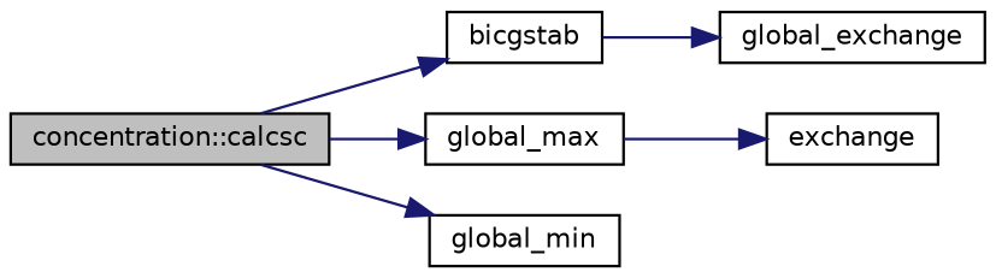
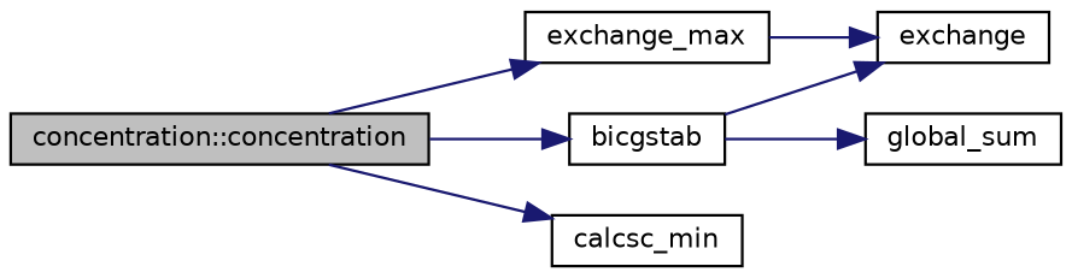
  digraph {
    rankdir=LR
    node [color=black fillcolor=white fontname=Helvetica fontsize=10 shape=record style=filled]
    edge [color=midnightblue fontname=Helvetica fontsize=10 labelfontname=Helvetica labelfontsize=10 style=solid]
-   n1 [fillcolor=grey75 fontcolor=black height=0.2 label="concentration::calcsc" width=0.4]
+   n1 [fillcolor=grey75 fontcolor=black height=0.2 label="concentration::concentration" width=0.4]
    n2 [height=0.2 label=bicgstab width=0.4]
-   n3 [height=0.2 label=global_max width=0.4]
-   n4 [height=0.2 label=global_min width=0.4]
+   n3 [height=0.2 label=exchange_max width=0.4]
+   n4 [height=0.2 label=calcsc_min width=0.4]
    n5 [height=0.2 label=exchange width=0.4]
-   n6 [height=0.2 label=global_exchange width=0.4]
+   n6 [height=0.2 label=global_sum width=0.4]
    n1 -> n2
    n1 -> n3
    n1 -> n4
+   n2 -> n5
    n2 -> n6
    n3 -> n5
  }
